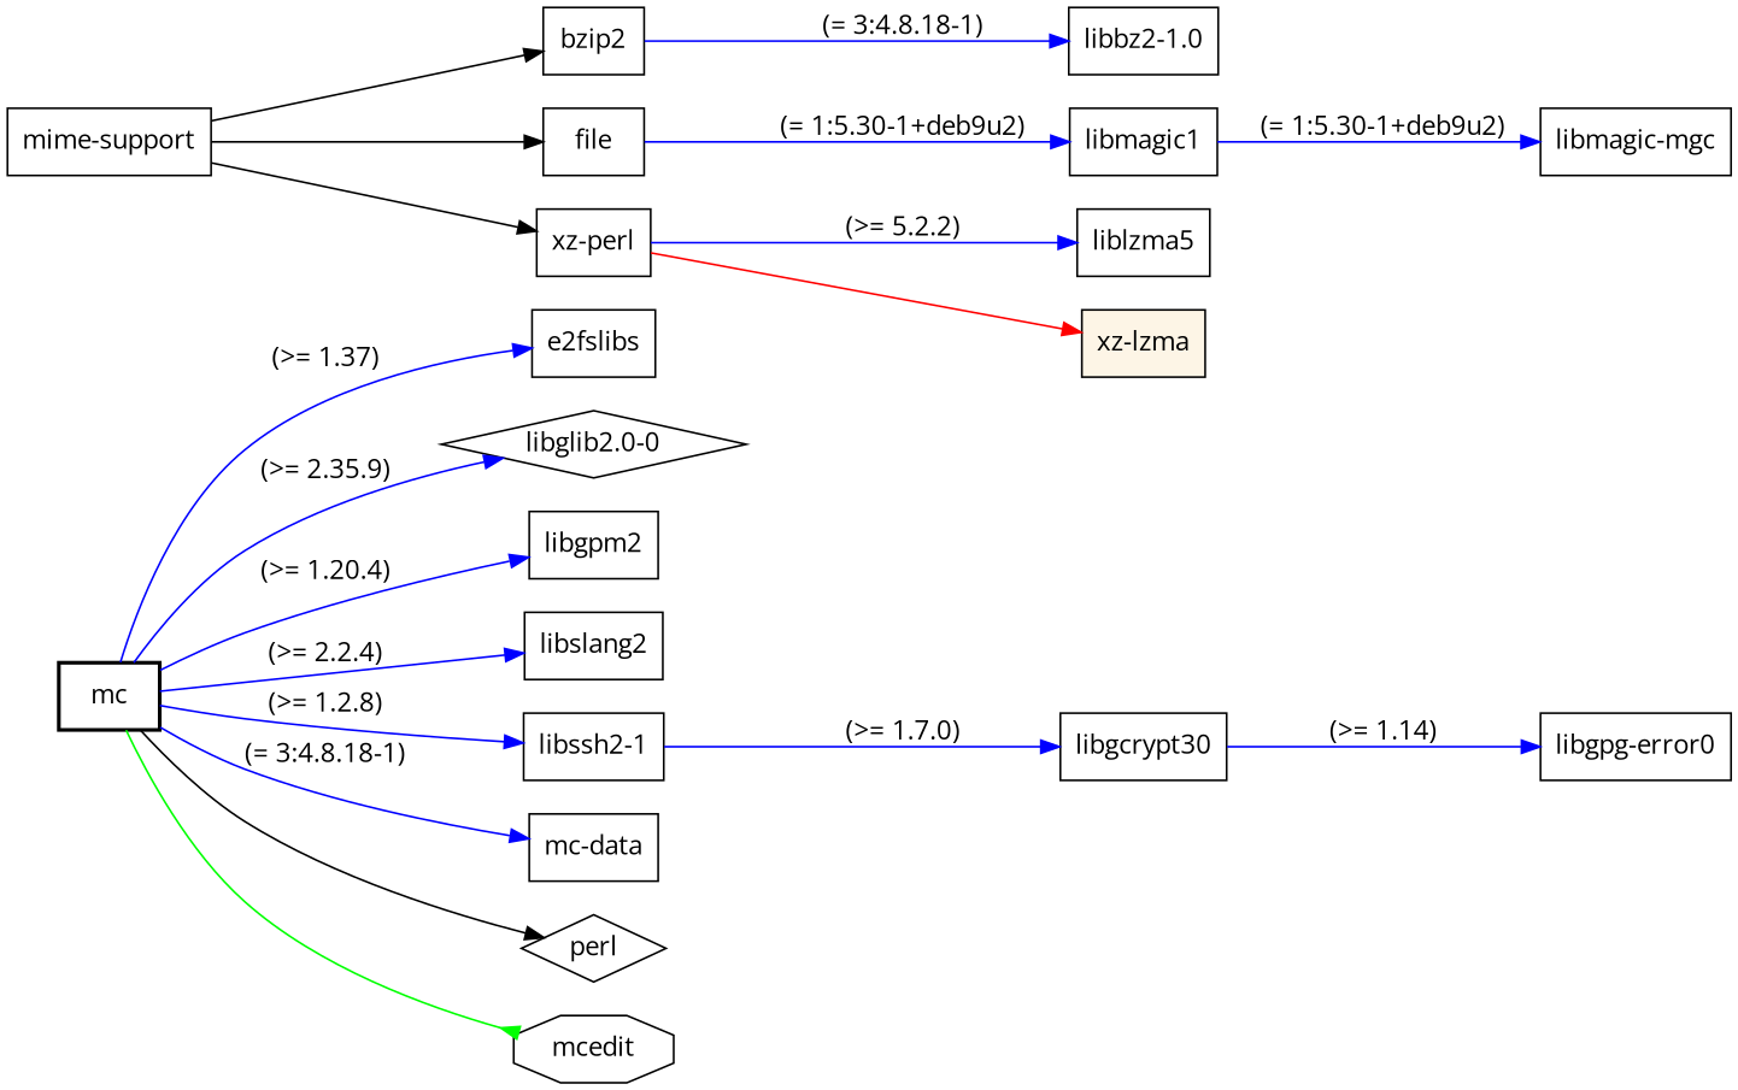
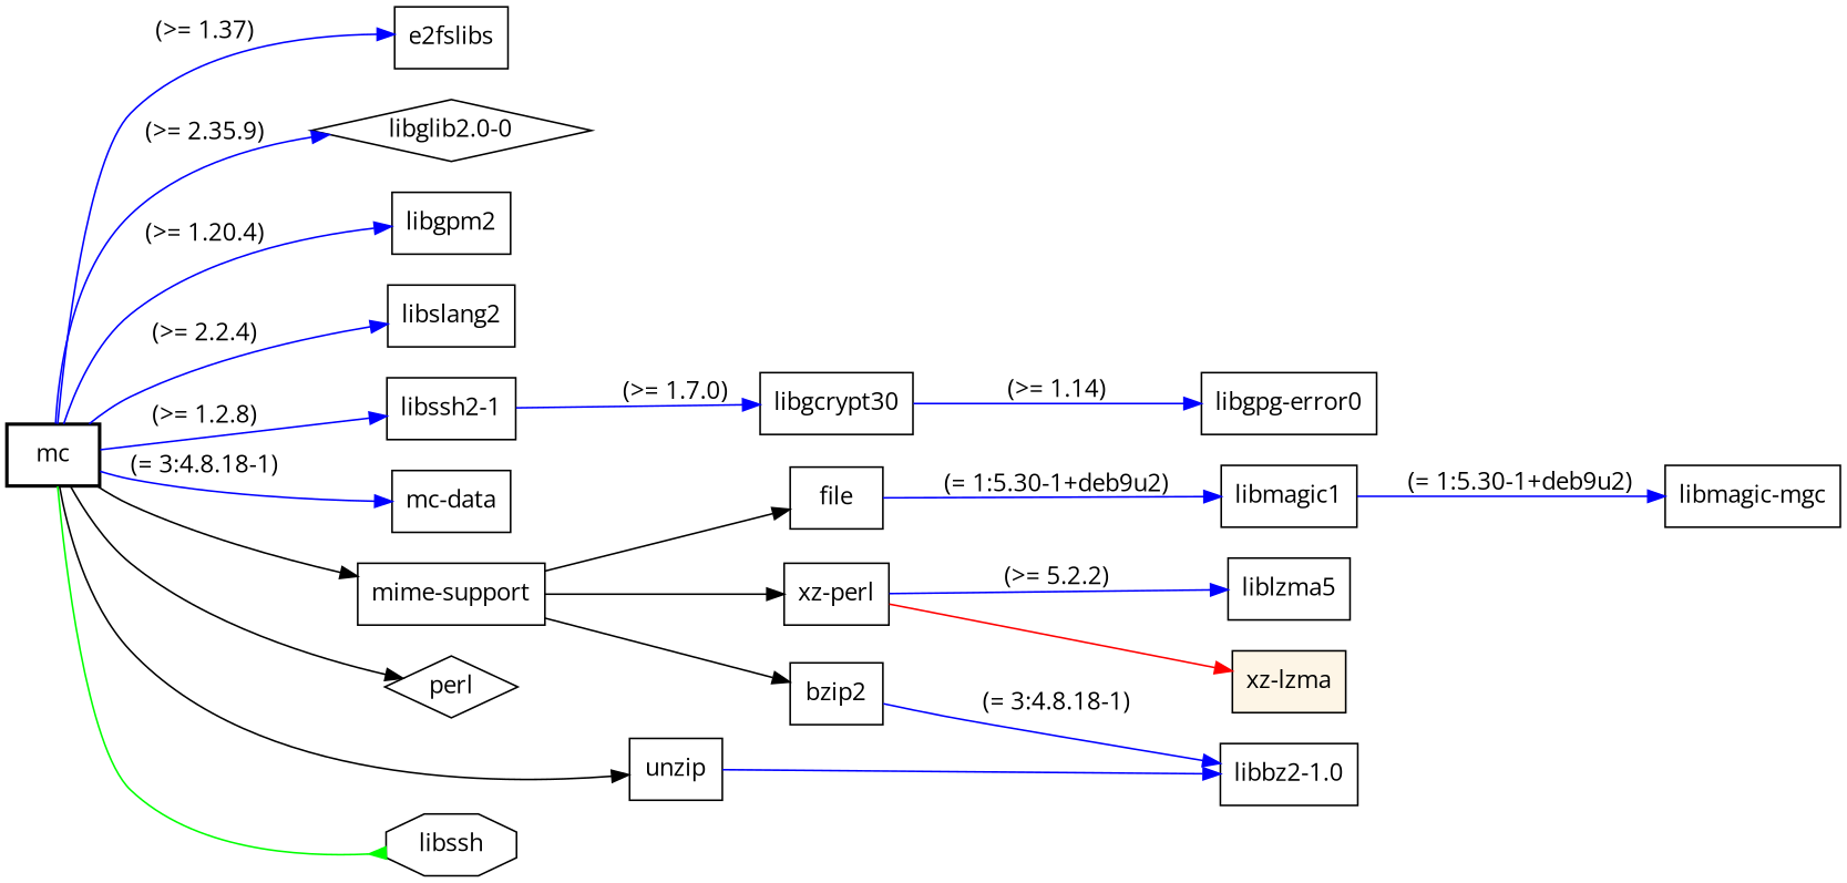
  digraph {
    fontname="Open Sans"
    rankdir=LR
    node [fontname="Open Sans" shape=box]
    edge [color=blue fontname="Open Sans"]
    mc [style="setlinewidth(2)"]
    e2fslibs
    "libglib2.0-0" [shape=diamond]
    libgpm2
    libslang2
    "libssh2-1"
    "mc-data"
    "mime-support"
    perl [shape=diamond]
-   mcedit [shape=octagon]
+   unzip
+   mcedit [shape=octagon label=libssh]
    n12 [label=libgcrypt30]
    bzip2
    file
    n15 [label="xz-perl"]
    "libbz2-1.0"
    "libgpg-error0"
    libmagic1
    liblzma5
    "xz-lzma" [fillcolor=oldlace style=filled]
    "libmagic-mgc"
    mc -> e2fslibs [label="(>= 1.37)"]
    mc -> "libglib2.0-0" [label="(>= 2.35.9)"]
    mc -> libgpm2 [label="(>= 1.20.4)"]
    mc -> libslang2 [label="(>= 2.2.4)"]
    mc -> "libssh2-1" [label="(>= 1.2.8)"]
    mc -> "mc-data" [label="(= 3:4.8.18-1)"]
+   mc -> "mime-support" [color=""]
    mc -> perl [color=""]
+   mc -> unzip [color=""]
    mc -> mcedit [arrowhead=inv color=green]
    "libssh2-1" -> n12 [label="(>= 1.7.0)"]
    "mime-support" -> bzip2 [color=""]
    "mime-support" -> file [color=""]
    "mime-support" -> n15 [color=""]
+   unzip -> "libbz2-1.0"
    n12 -> "libgpg-error0" [label="(>= 1.14)"]
    bzip2 -> "libbz2-1.0" [label="(= 3:4.8.18-1)"]
    file -> libmagic1 [label="(= 1:5.30-1+deb9u2)"]
    n15 -> liblzma5 [label="(>= 5.2.2)"]
    n15 -> "xz-lzma" [color=red]
    libmagic1 -> "libmagic-mgc" [label="(= 1:5.30-1+deb9u2)"]
  }
